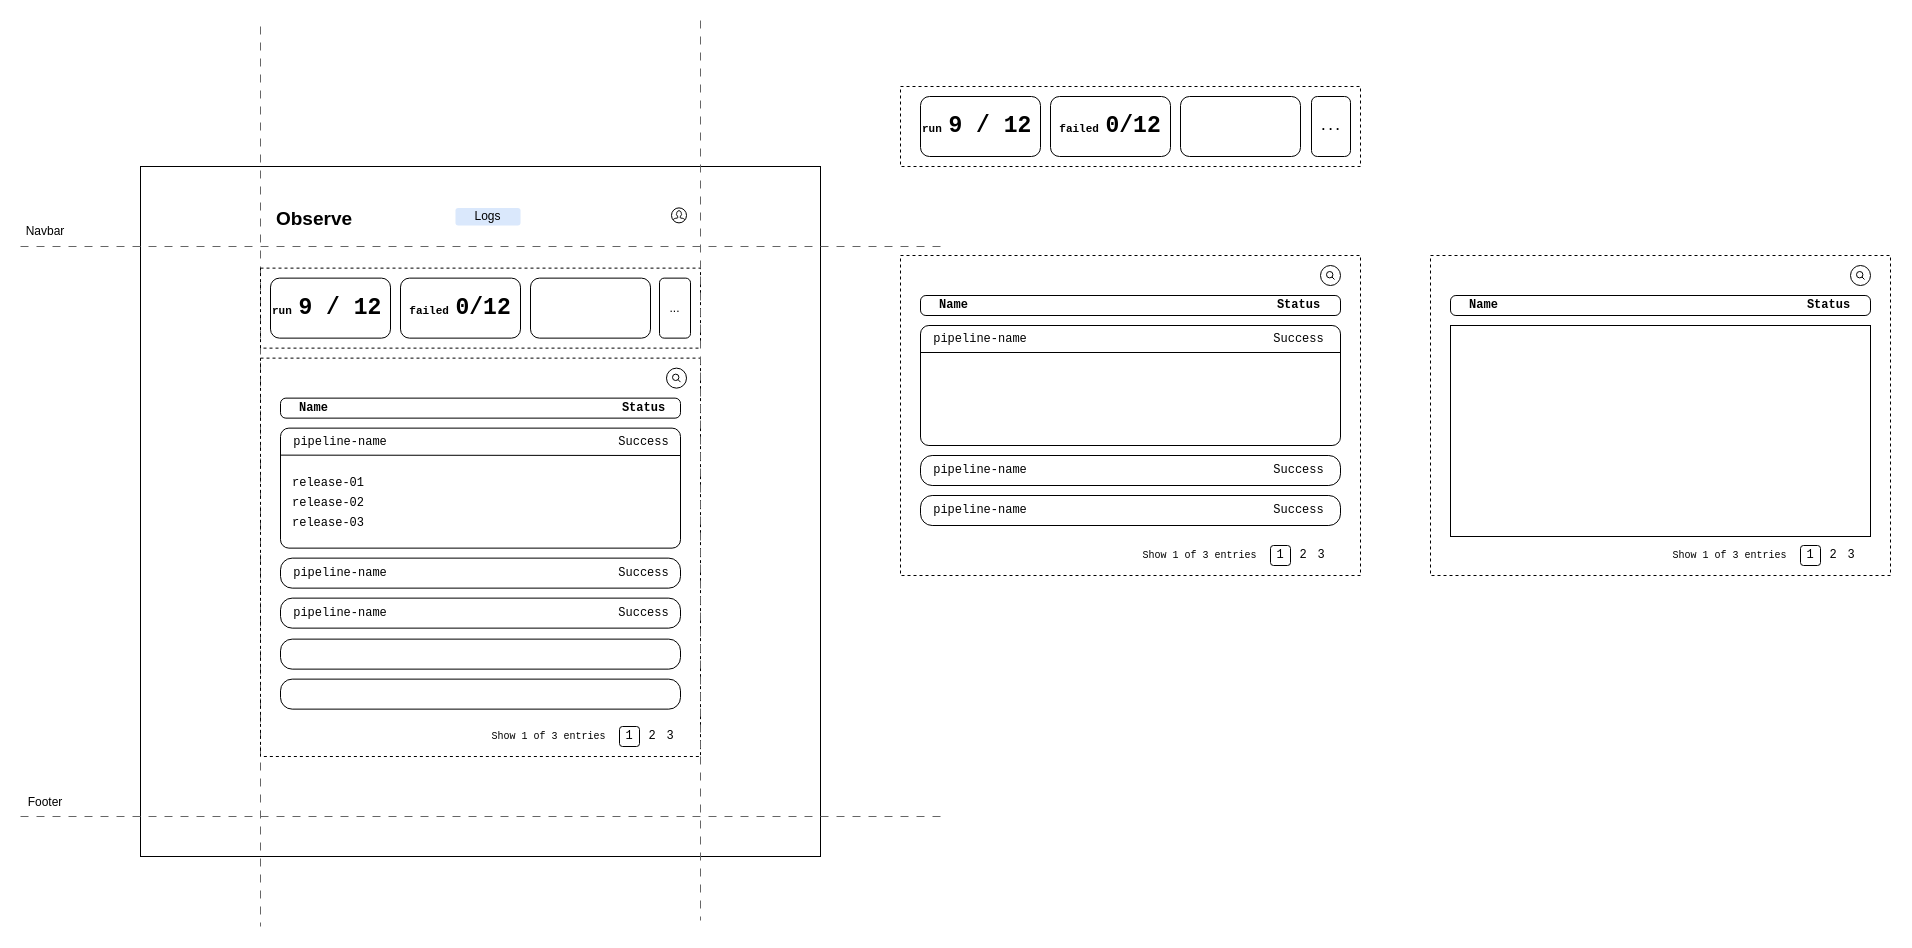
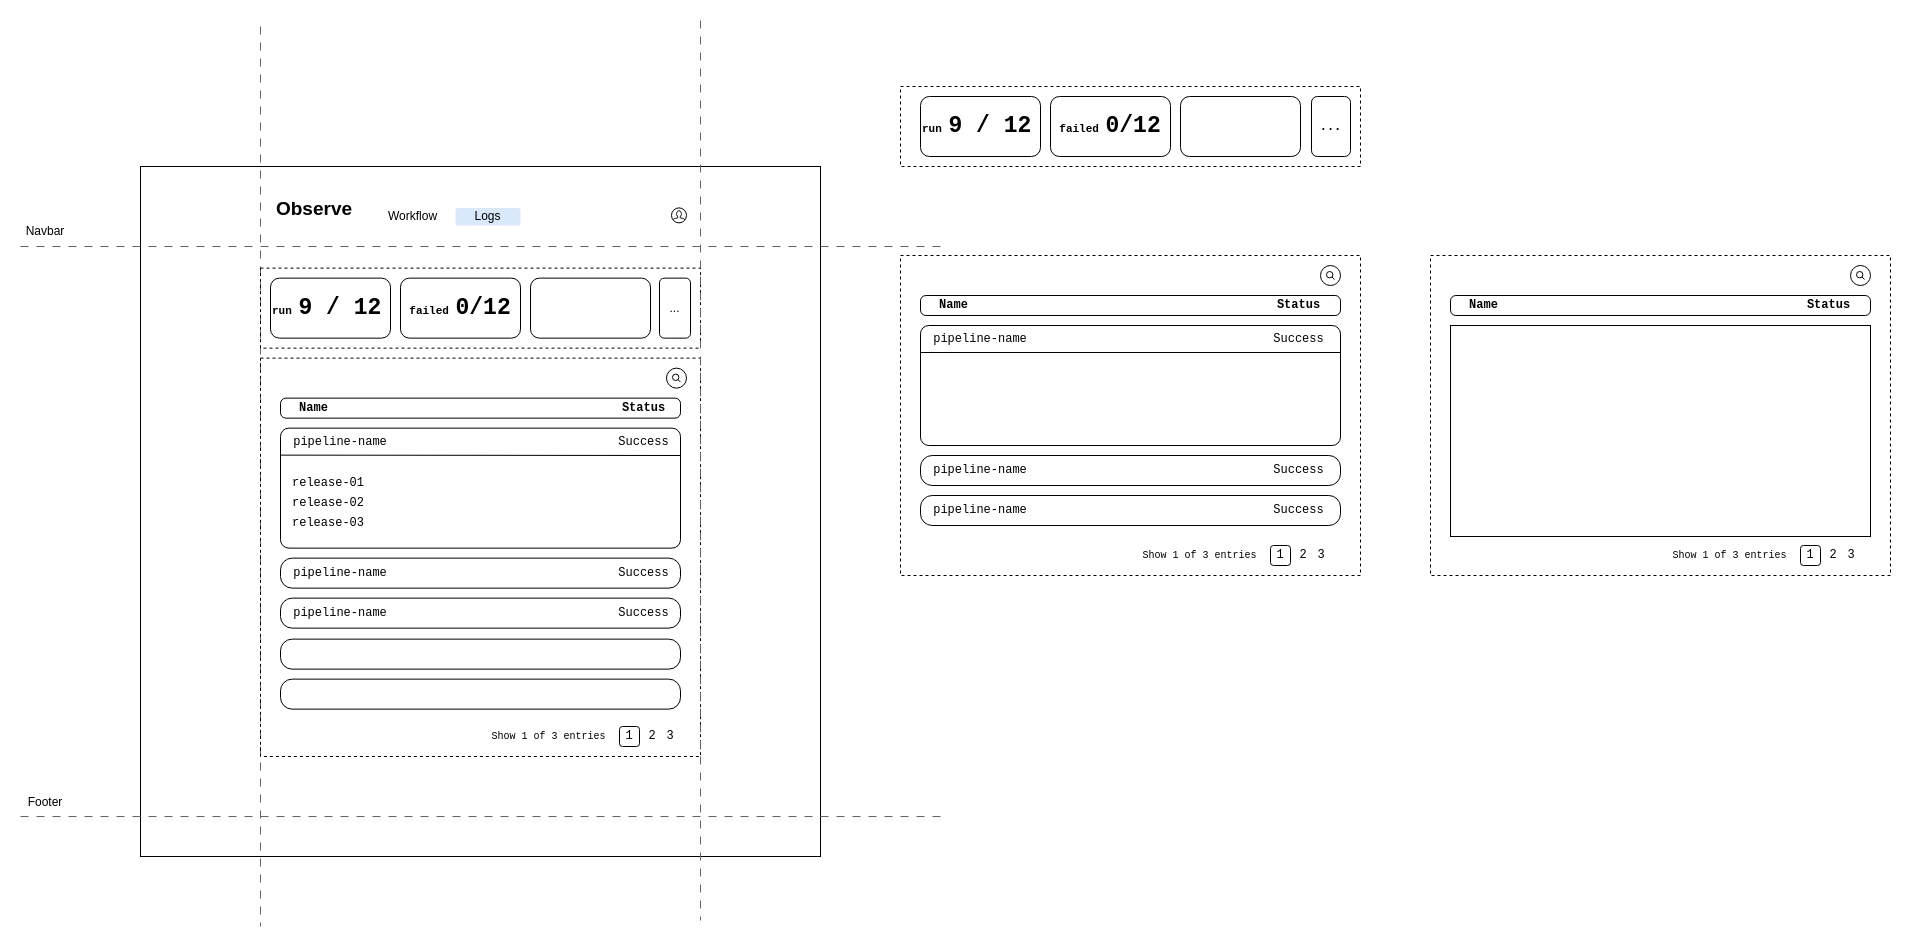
  <mxCell id="0" />
  <mxCell id="1" parent="0" />
  <mxCell id="2" value="" style="endArrow=none;html=1;rounded=0;dashed=1;dashPattern=8 8;strokeWidth=1;strokeColor=#666666;" edge="1" parent="1"><mxGeometry width="50" height="50" relative="1" as="geometry"><mxPoint x="260" y="26" as="sourcePoint" /><mxPoint x="260" y="926" as="targetPoint" /></mxGeometry></mxCell>
  <mxCell id="3" value="" style="rounded=0;whiteSpace=wrap;html=1;fillColor=none;fontFamily=Courier New;" parent="1" vertex="1"><mxGeometry x="140" width="680" height="690" as="geometry" y="166" /></mxCell>
  <mxCell id="4" value="" style="html=1;verticalLabelPosition=bottom;align=center;labelBackgroundColor=#ffffff;verticalAlign=top;strokeWidth=1;strokeColor=#000000;shadow=0;dashed=0;shape=mxgraph.ios7.icons.user;fontFamily=Courier New;" parent="1" vertex="1"><mxGeometry x="671" y="207.38" width="15" height="15" as="geometry" /></mxCell>
  <mxCell id="5" value="" style="rounded=0;whiteSpace=wrap;html=1;dashed=1;fillColor=none;" parent="1" vertex="1"><mxGeometry x="900" y="255" width="460" height="320" as="geometry" /></mxCell>
  <mxCell id="6" value="" style="rounded=1;whiteSpace=wrap;html=1;arcSize=27;fontFamily=Courier New;" parent="1" vertex="1"><mxGeometry x="920" y="295" width="420" height="20" as="geometry" /></mxCell>
  <mxCell id="7" value="" style="rounded=1;whiteSpace=wrap;html=1;arcSize=7;fontFamily=Courier New;" parent="1" vertex="1"><mxGeometry x="920" y="325" width="420" height="120" as="geometry" /></mxCell>
  <mxCell id="8" value="" style="endArrow=none;html=1;rounded=0;exitX=0;exitY=0.25;exitDx=0;exitDy=0;entryX=1;entryY=0.25;entryDx=0;entryDy=0;fontFamily=Courier New;" parent="1" edge="1"><mxGeometry width="50" height="50" relative="1" as="geometry"><mxPoint x="920" y="352" as="sourcePoint" /><mxPoint x="1340" y="352" as="targetPoint" /></mxGeometry></mxCell>
  <mxCell id="9" value="" style="rounded=1;whiteSpace=wrap;html=1;arcSize=39;fontFamily=Courier New;" parent="1" vertex="1"><mxGeometry x="920" y="455" width="420" height="30" as="geometry" /></mxCell>
  <mxCell id="10" value="" style="rounded=1;whiteSpace=wrap;html=1;arcSize=39;fontFamily=Courier New;" parent="1" vertex="1"><mxGeometry x="920" y="495" width="420" height="30" as="geometry" /></mxCell>
  <mxCell id="11" value="1" style="rounded=1;whiteSpace=wrap;html=1;fontFamily=Courier New;" parent="1" vertex="1"><mxGeometry x="1270" y="545" width="20" height="20" as="geometry" /></mxCell>
  <mxCell id="12" value="2" style="text;html=1;align=center;verticalAlign=middle;whiteSpace=wrap;rounded=0;fontFamily=Courier New;" parent="1" vertex="1"><mxGeometry x="1293" y="545" width="20" height="20" as="geometry" /></mxCell>
  <mxCell id="13" value="3" style="text;html=1;align=center;verticalAlign=middle;whiteSpace=wrap;rounded=0;fontFamily=Courier New;" parent="1" vertex="1"><mxGeometry x="1311" y="545" width="20" height="20" as="geometry" /></mxCell>
  <mxCell id="14" value="Success" style="text;html=1;align=center;verticalAlign=middle;whiteSpace=wrap;rounded=0;fontFamily=Courier New;" parent="1" vertex="1"><mxGeometry x="1274.5" y="334" width="47" height="10" as="geometry" /></mxCell>
  <mxCell id="15" value="Success" style="text;html=1;align=center;verticalAlign=middle;whiteSpace=wrap;rounded=0;fontFamily=Courier New;" parent="1" vertex="1"><mxGeometry x="1274.5" y="465" width="47" height="10" as="geometry" /></mxCell>
  <mxCell id="16" value="Success" style="text;html=1;align=center;verticalAlign=middle;whiteSpace=wrap;rounded=0;fontFamily=Courier New;" parent="1" vertex="1"><mxGeometry x="1274.5" y="505" width="47" height="10" as="geometry" /></mxCell>
  <mxCell id="17" value="Status" style="text;html=1;align=center;verticalAlign=middle;whiteSpace=wrap;rounded=0;fontFamily=Courier New;fontStyle=1" parent="1" vertex="1"><mxGeometry x="1274.5" y="300" width="47" height="10" as="geometry" /></mxCell>
  <mxCell id="18" value="Show 1 of 3 entries" style="text;html=1;align=center;verticalAlign=middle;whiteSpace=wrap;rounded=0;fontFamily=Courier New;fontSize=10;" parent="1" vertex="1"><mxGeometry x="1140" y="550" width="119" height="10" as="geometry" /></mxCell>
  <mxCell id="19" value="pipeline-name" style="text;html=1;align=center;verticalAlign=middle;whiteSpace=wrap;rounded=0;fontFamily=Courier New;" parent="1" vertex="1"><mxGeometry x="930" y="334" width="100" height="10" as="geometry" /></mxCell>
  <mxCell id="20" value="pipeline-name" style="text;html=1;align=center;verticalAlign=middle;whiteSpace=wrap;rounded=0;fontFamily=Courier New;" parent="1" vertex="1"><mxGeometry x="930" y="465" width="100" height="10" as="geometry" /></mxCell>
  <mxCell id="21" value="pipeline-name" style="text;html=1;align=center;verticalAlign=middle;whiteSpace=wrap;rounded=0;fontFamily=Courier New;" parent="1" vertex="1"><mxGeometry x="930" y="505" width="100" height="10" as="geometry" /></mxCell>
  <mxCell id="22" value="Name" style="text;html=1;align=center;verticalAlign=middle;whiteSpace=wrap;rounded=0;fontFamily=Courier New;fontStyle=1" parent="1" vertex="1"><mxGeometry x="930" y="300" width="47" height="10" as="geometry" /></mxCell>
  <mxCell id="23" value="" style="ellipse;whiteSpace=wrap;html=1;aspect=fixed;" parent="1" vertex="1"><mxGeometry x="1320" y="265" width="20" height="20" as="geometry" /></mxCell>
  <mxCell id="24" value="" style="html=1;verticalLabelPosition=bottom;align=center;labelBackgroundColor=#ffffff;verticalAlign=top;strokeWidth=1;strokeColor=#000000;shadow=0;dashed=0;shape=mxgraph.ios7.icons.looking_glass;" parent="1" vertex="1"><mxGeometry x="1326" y="271" width="8" height="8" as="geometry" /></mxCell>
  <mxCell id="25" value="" style="rounded=0;whiteSpace=wrap;html=1;dashed=1;fillColor=none;" parent="1" vertex="1"><mxGeometry x="900" y="86" width="460" height="80" as="geometry" /></mxCell>
  <mxCell id="26" value="&lt;b style=&quot;&quot;&gt;&lt;font style=&quot;font-size: 11px;&quot;&gt;run&lt;/font&gt;&lt;font style=&quot;font-size: 11px;&quot;&gt;&amp;nbsp;&lt;/font&gt;&lt;font style=&quot;font-size: 23px;&quot;&gt;9 / 12&lt;/font&gt;&lt;/b&gt;" style="rounded=1;whiteSpace=wrap;html=1;align=left;fontFamily=Courier New;fontSize=11;" parent="1" vertex="1"><mxGeometry x="920" y="96" width="120" height="60" as="geometry" /></mxCell>
  <mxCell id="27" value="&lt;b style=&quot;font-family: &amp;quot;Courier New&amp;quot;; font-size: 11px; text-align: left;&quot;&gt;failed&amp;nbsp;&lt;font style=&quot;font-size: 23px;&quot;&gt;0/12&lt;/font&gt;&lt;/b&gt;" style="rounded=1;whiteSpace=wrap;html=1;" parent="1" vertex="1"><mxGeometry x="1050" y="96" width="120" height="60" as="geometry" /></mxCell>
  <mxCell id="28" value="" style="rounded=1;whiteSpace=wrap;html=1;" parent="1" vertex="1"><mxGeometry x="1180" y="96" width="120" height="60" as="geometry" /></mxCell>
  <mxCell id="29" value="&lt;font face=&quot;Courier New&quot;&gt;...&lt;/font&gt;" style="rounded=1;whiteSpace=wrap;html=1;fontStyle=1" parent="1" vertex="1"><mxGeometry x="1311" y="96" width="39" height="60" as="geometry" /></mxCell>
  <mxCell id="30" value="" style="rounded=0;whiteSpace=wrap;html=1;dashed=1;fillColor=none;" parent="1" vertex="1"><mxGeometry x="260" y="357.63" width="440" height="398.37" as="geometry" /></mxCell>
  <mxCell id="31" value="" style="rounded=1;whiteSpace=wrap;html=1;arcSize=27;fontFamily=Courier New;" parent="1" vertex="1"><mxGeometry x="280" y="397.63" width="400" height="20" as="geometry" /></mxCell>
  <mxCell id="32" value="" style="rounded=1;whiteSpace=wrap;html=1;arcSize=7;fontFamily=Courier New;" parent="1" vertex="1"><mxGeometry x="280" y="427.63" width="400" height="120" as="geometry" /></mxCell>
  <mxCell id="33" value="" style="endArrow=none;html=1;rounded=0;exitX=0;exitY=0.25;exitDx=0;exitDy=0;fontFamily=Courier New;" parent="1" edge="1"><mxGeometry width="50" height="50" relative="1" as="geometry"><mxPoint x="280" y="454.63" as="sourcePoint" /><mxPoint x="680" y="455" as="targetPoint" /></mxGeometry></mxCell>
  <mxCell id="34" value="" style="rounded=1;whiteSpace=wrap;html=1;arcSize=39;fontFamily=Courier New;" parent="1" vertex="1"><mxGeometry x="280" y="557.63" width="400" height="30" as="geometry" /></mxCell>
  <mxCell id="35" value="" style="rounded=1;whiteSpace=wrap;html=1;arcSize=39;fontFamily=Courier New;" parent="1" vertex="1"><mxGeometry x="280" y="597.63" width="400" height="30" as="geometry" /></mxCell>
  <mxCell id="36" value="1" style="rounded=1;whiteSpace=wrap;html=1;fontFamily=Courier New;" parent="1" vertex="1"><mxGeometry x="619" y="726" width="20" height="20" as="geometry" /></mxCell>
  <mxCell id="37" value="2" style="text;html=1;align=center;verticalAlign=middle;whiteSpace=wrap;rounded=0;fontFamily=Courier New;" parent="1" vertex="1"><mxGeometry x="642" y="726" width="20" height="20" as="geometry" /></mxCell>
  <mxCell id="38" value="3" style="text;html=1;align=center;verticalAlign=middle;whiteSpace=wrap;rounded=0;fontFamily=Courier New;" parent="1" vertex="1"><mxGeometry x="660" y="726" width="20" height="20" as="geometry" /></mxCell>
  <mxCell id="39" value="Success" style="text;html=1;align=center;verticalAlign=middle;whiteSpace=wrap;rounded=0;fontFamily=Courier New;" parent="1" vertex="1"><mxGeometry x="619.5" y="436.63" width="47" height="10" as="geometry" /></mxCell>
  <mxCell id="40" value="Success" style="text;html=1;align=center;verticalAlign=middle;whiteSpace=wrap;rounded=0;fontFamily=Courier New;" parent="1" vertex="1"><mxGeometry x="619.5" y="567.63" width="47" height="10" as="geometry" /></mxCell>
  <mxCell id="41" value="Success" style="text;html=1;align=center;verticalAlign=middle;whiteSpace=wrap;rounded=0;fontFamily=Courier New;" parent="1" vertex="1"><mxGeometry x="619.5" y="607.63" width="47" height="10" as="geometry" /></mxCell>
  <mxCell id="42" value="Status" style="text;html=1;align=center;verticalAlign=middle;whiteSpace=wrap;rounded=0;fontFamily=Courier New;fontStyle=1" parent="1" vertex="1"><mxGeometry x="619.5" y="402.63" width="47" height="10" as="geometry" /></mxCell>
  <mxCell id="43" value="Show 1 of 3 entries" style="text;html=1;align=center;verticalAlign=middle;whiteSpace=wrap;rounded=0;fontFamily=Courier New;fontSize=10;" parent="1" vertex="1"><mxGeometry x="489" y="731" width="119" height="10" as="geometry" /></mxCell>
  <mxCell id="44" value="pipeline-name" style="text;html=1;align=center;verticalAlign=middle;whiteSpace=wrap;rounded=0;fontFamily=Courier New;" parent="1" vertex="1"><mxGeometry x="290" y="436.63" width="100" height="10" as="geometry" /></mxCell>
  <mxCell id="45" value="pipeline-name" style="text;html=1;align=center;verticalAlign=middle;whiteSpace=wrap;rounded=0;fontFamily=Courier New;" parent="1" vertex="1"><mxGeometry x="290" y="567.63" width="100" height="10" as="geometry" /></mxCell>
  <mxCell id="46" value="pipeline-name" style="text;html=1;align=center;verticalAlign=middle;whiteSpace=wrap;rounded=0;fontFamily=Courier New;" parent="1" vertex="1"><mxGeometry x="290" y="607.63" width="100" height="10" as="geometry" /></mxCell>
  <mxCell id="47" value="Name" style="text;html=1;align=center;verticalAlign=middle;whiteSpace=wrap;rounded=0;fontFamily=Courier New;fontStyle=1" parent="1" vertex="1"><mxGeometry x="290" y="402.63" width="47" height="10" as="geometry" /></mxCell>
  <mxCell id="48" value="" style="ellipse;whiteSpace=wrap;html=1;aspect=fixed;" parent="1" vertex="1"><mxGeometry x="666" y="367.63" width="20" height="20" as="geometry" /></mxCell>
  <mxCell id="49" value="" style="html=1;verticalLabelPosition=bottom;align=center;labelBackgroundColor=#ffffff;verticalAlign=top;strokeWidth=1;strokeColor=#000000;shadow=0;dashed=0;shape=mxgraph.ios7.icons.looking_glass;" parent="1" vertex="1"><mxGeometry x="672" y="373.63" width="8" height="8" as="geometry" /></mxCell>
  <mxCell id="50" value="" style="rounded=0;whiteSpace=wrap;html=1;dashed=1;fillColor=none;" parent="1" vertex="1"><mxGeometry x="260" y="267.63" width="440" height="80" as="geometry" /></mxCell>
  <mxCell id="51" value="&lt;b style=&quot;&quot;&gt;&lt;font style=&quot;font-size: 11px;&quot;&gt;run&lt;/font&gt;&lt;font style=&quot;font-size: 11px;&quot;&gt;&amp;nbsp;&lt;/font&gt;&lt;font style=&quot;font-size: 23px;&quot;&gt;9 / 12&lt;/font&gt;&lt;/b&gt;" style="rounded=1;whiteSpace=wrap;html=1;align=left;fontFamily=Courier New;fontSize=11;" parent="1" vertex="1"><mxGeometry x="270" y="277.63" width="120" height="60" as="geometry" /></mxCell>
  <mxCell id="52" value="&lt;b style=&quot;font-family: &amp;quot;Courier New&amp;quot;; font-size: 11px; text-align: left;&quot;&gt;failed&amp;nbsp;&lt;font style=&quot;font-size: 23px;&quot;&gt;0/12&lt;/font&gt;&lt;/b&gt;" style="rounded=1;whiteSpace=wrap;html=1;" parent="1" vertex="1"><mxGeometry x="400" y="277.63" width="120" height="60" as="geometry" /></mxCell>
  <mxCell id="53" value="" style="rounded=1;whiteSpace=wrap;html=1;" parent="1" vertex="1"><mxGeometry x="530" y="277.63" width="120" height="60" as="geometry" /></mxCell>
  <mxCell id="54" value="..." style="rounded=1;whiteSpace=wrap;html=1;" parent="1" vertex="1"><mxGeometry x="659" y="277.63" width="31" height="60" as="geometry" /></mxCell>
  <mxCell id="55" value="" style="rounded=0;whiteSpace=wrap;html=1;dashed=1;fillColor=none;" parent="1" vertex="1"><mxGeometry x="1430" y="255" width="460" height="320" as="geometry" /></mxCell>
  <mxCell id="56" value="" style="rounded=1;whiteSpace=wrap;html=1;arcSize=27;fontFamily=Courier New;" parent="1" vertex="1"><mxGeometry x="1450" y="295" width="420" height="20" as="geometry" /></mxCell>
  <mxCell id="57" value="1" style="rounded=1;whiteSpace=wrap;html=1;fontFamily=Courier New;" parent="1" vertex="1"><mxGeometry x="1800" y="545" width="20" height="20" as="geometry" /></mxCell>
  <mxCell id="58" value="2" style="text;html=1;align=center;verticalAlign=middle;whiteSpace=wrap;rounded=0;fontFamily=Courier New;" parent="1" vertex="1"><mxGeometry x="1823" y="545" width="20" height="20" as="geometry" /></mxCell>
  <mxCell id="59" value="3" style="text;html=1;align=center;verticalAlign=middle;whiteSpace=wrap;rounded=0;fontFamily=Courier New;" parent="1" vertex="1"><mxGeometry x="1841" y="545" width="20" height="20" as="geometry" /></mxCell>
  <mxCell id="60" value="Status" style="text;html=1;align=center;verticalAlign=middle;whiteSpace=wrap;rounded=0;fontFamily=Courier New;fontStyle=1" parent="1" vertex="1"><mxGeometry x="1804.5" y="300" width="47" height="10" as="geometry" /></mxCell>
  <mxCell id="61" value="Show 1 of 3 entries" style="text;html=1;align=center;verticalAlign=middle;whiteSpace=wrap;rounded=0;fontFamily=Courier New;fontSize=10;" parent="1" vertex="1"><mxGeometry x="1670" y="550" width="119" height="10" as="geometry" /></mxCell>
  <mxCell id="62" value="Name" style="text;html=1;align=center;verticalAlign=middle;whiteSpace=wrap;rounded=0;fontFamily=Courier New;fontStyle=1" parent="1" vertex="1"><mxGeometry x="1460" y="300" width="47" height="10" as="geometry" /></mxCell>
  <mxCell id="63" value="" style="ellipse;whiteSpace=wrap;html=1;aspect=fixed;" parent="1" vertex="1"><mxGeometry x="1850" y="265" width="20" height="20" as="geometry" /></mxCell>
  <mxCell id="64" value="" style="html=1;verticalLabelPosition=bottom;align=center;labelBackgroundColor=#ffffff;verticalAlign=top;strokeWidth=1;strokeColor=#000000;shadow=0;dashed=0;shape=mxgraph.ios7.icons.looking_glass;" parent="1" vertex="1"><mxGeometry x="1856" y="271" width="8" height="8" as="geometry" /></mxCell>
  <mxCell id="65" value="" style="rounded=0;whiteSpace=wrap;html=1;" parent="1" vertex="1"><mxGeometry x="1450" y="325" width="420" height="211" as="geometry" /></mxCell>
  <mxCell id="66" value="" style="rounded=1;whiteSpace=wrap;html=1;arcSize=39;fontFamily=Courier New;" parent="1" vertex="1"><mxGeometry x="280" y="638.63" width="400" height="30" as="geometry" /></mxCell>
  <mxCell id="67" value="release-01" style="text;html=1;align=left;verticalAlign=middle;whiteSpace=wrap;rounded=0;fontFamily=Courier New;" parent="1" vertex="1"><mxGeometry x="290" y="477.63" width="100" height="10" as="geometry" /></mxCell>
  <mxCell id="68" value="release-02" style="text;html=1;align=left;verticalAlign=middle;whiteSpace=wrap;rounded=0;fontFamily=Courier New;" parent="1" vertex="1"><mxGeometry x="290" y="497.63" width="100" height="10" as="geometry" /></mxCell>
  <mxCell id="69" value="release-03" style="text;html=1;align=left;verticalAlign=middle;whiteSpace=wrap;rounded=0;fontFamily=Courier New;" parent="1" vertex="1"><mxGeometry x="290" y="517.63" width="100" height="10" as="geometry" /></mxCell>
+ <mxCell id="70" value="Workflow" style="rounded=1;whiteSpace=wrap;html=1;strokeColor=none;" parent="1" vertex="1"><mxGeometry x="380" y="207.38" width="65" height="17.5" as="geometry" /></mxCell>
  <mxCell id="71" value="Logs" style="rounded=1;whiteSpace=wrap;html=1;strokeColor=none;fillColor=#dae8fc;" parent="1" vertex="1"><mxGeometry x="455" y="207.38" width="65" height="17.5" as="geometry" /></mxCell>
  <mxCell id="72" value="" style="endArrow=none;html=1;rounded=0;dashed=1;dashPattern=8 8;strokeWidth=1;strokeColor=#666666;" edge="1" parent="1"><mxGeometry width="50" height="50" relative="1" as="geometry"><mxPoint x="700" y="20" as="sourcePoint" /><mxPoint x="700" y="920" as="targetPoint" /></mxGeometry></mxCell>
  <mxCell id="73" value="" style="endArrow=none;html=1;rounded=0;dashed=1;dashPattern=8 8;strokeWidth=1;strokeColor=#666666;" edge="1" parent="1"><mxGeometry width="50" height="50" relative="1" as="geometry"><mxPoint x="940" y="246" as="sourcePoint" /><mxPoint x="20" y="246" as="targetPoint" /></mxGeometry></mxCell>
  <mxCell id="74" value="" style="rounded=1;whiteSpace=wrap;html=1;arcSize=39;fontFamily=Courier New;" vertex="1" parent="1"><mxGeometry x="280" y="678.63" width="400" height="30" as="geometry" /></mxCell>
- <mxCell id="75" value="&lt;font style=&quot;font-size: 19px;&quot;&gt;Observe&lt;/font&gt;" style="rounded=1;whiteSpace=wrap;html=1;strokeColor=none;fontStyle=1" vertex="1" parent="1"><mxGeometry x="274.5" y="204.75" width="78" height="27.63" as="geometry" /></mxCell>
+ <mxCell id="75" value="&lt;font style=&quot;font-size: 19px;&quot;&gt;Observe&lt;/font&gt;" style="rounded=1;whiteSpace=wrap;html=1;strokeColor=none;fontStyle=1" vertex="1" parent="1"><mxGeometry x="274.5" y="194.75" width="78" height="27.63" as="geometry" /></mxCell>
  <mxCell id="76" value="" style="endArrow=none;html=1;rounded=0;dashed=1;dashPattern=8 8;strokeWidth=1;strokeColor=#666666;" edge="1" parent="1"><mxGeometry width="50" height="50" relative="1" as="geometry"><mxPoint x="940" y="816" as="sourcePoint" /><mxPoint x="20" y="816" as="targetPoint" /></mxGeometry></mxCell>
  <mxCell id="77" value="Navbar" style="text;html=1;align=center;verticalAlign=middle;whiteSpace=wrap;rounded=0;" vertex="1" parent="1"><mxGeometry x="20" y="224.88" width="50" height="11.38" as="geometry" /></mxCell>
  <mxCell id="78" value="Footer" style="text;html=1;align=center;verticalAlign=middle;whiteSpace=wrap;rounded=0;" vertex="1" parent="1"><mxGeometry x="20" y="796" width="50" height="11.38" as="geometry" /></mxCell>
